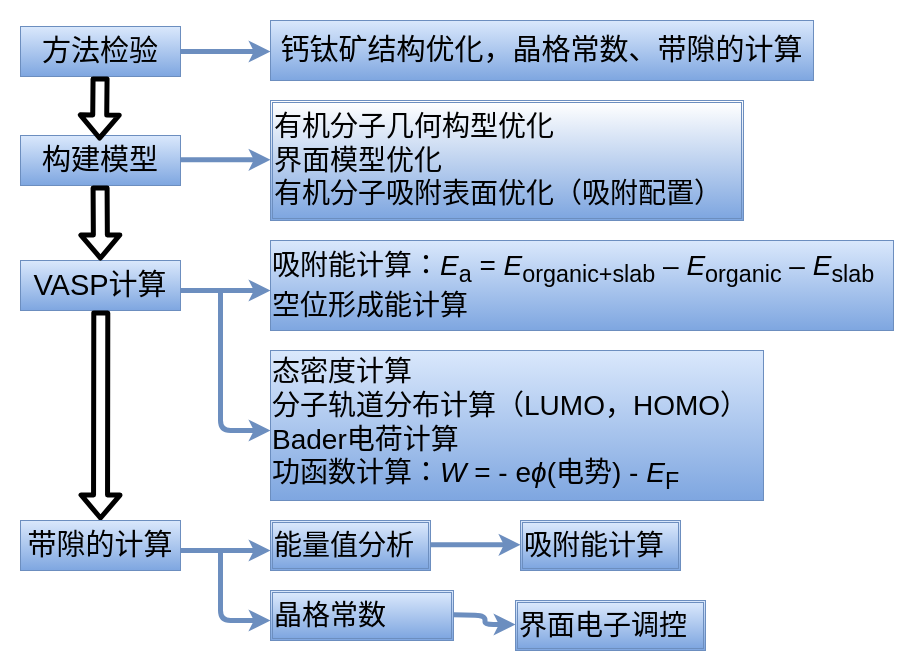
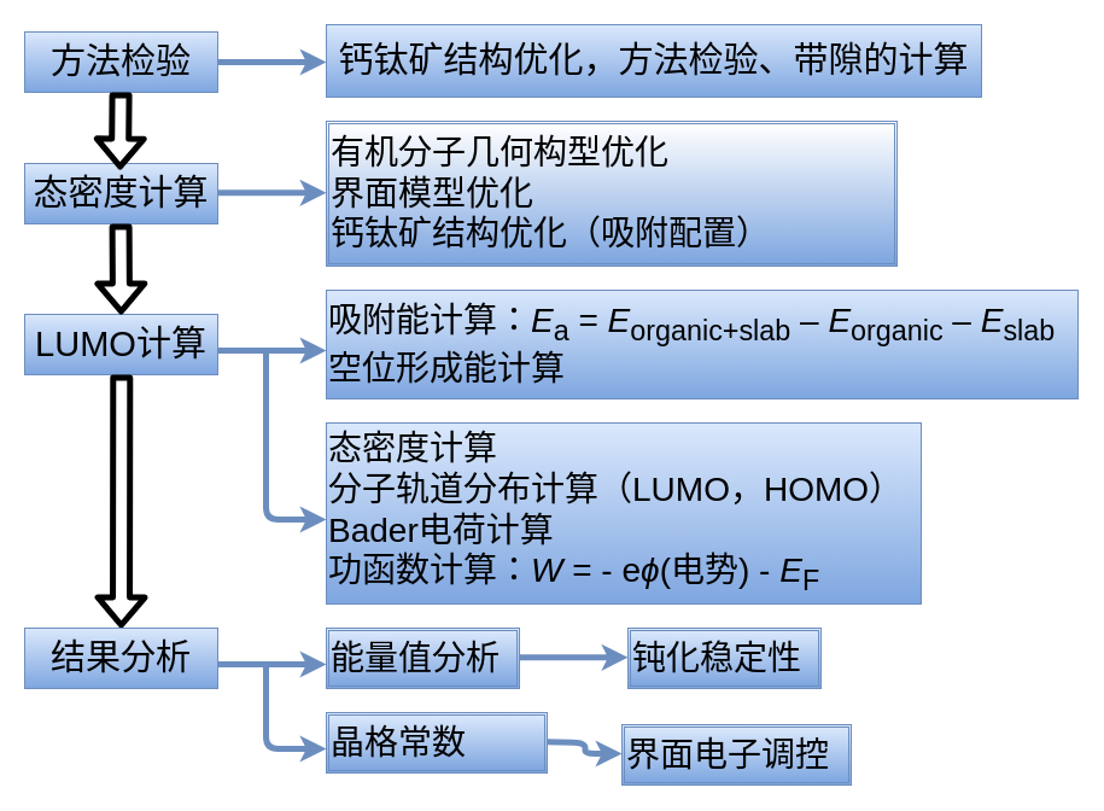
  <mxCell id="0" />
  <mxCell id="1" parent="0" />
- <mxCell id="2" value="&lt;font&gt;&lt;span style=&quot;font-family: &amp;#34;helvetica&amp;#34; ; text-align: left&quot;&gt;&lt;font style=&quot;font-size: 29px&quot;&gt;钙钛矿结构优化，晶格常数、带隙的计算&lt;/font&gt;&lt;/span&gt;&lt;br&gt;&lt;/font&gt;" style="whiteSpace=wrap;html=1;align=center;gradientColor=#7ea6e0;fillColor=#dae8fc;strokeColor=#6c8ebf;" parent="1" vertex="1"><mxGeometry x="270" y="20" width="543" height="60" as="geometry" /></mxCell>
+ <mxCell id="2" value="&lt;font&gt;&lt;span style=&quot;font-family: &amp;#34;helvetica&amp;#34; ; text-align: left&quot;&gt;&lt;font style=&quot;font-size: 29px&quot;&gt;钙钛矿结构优化，方法检验、带隙的计算&lt;/font&gt;&lt;/span&gt;&lt;br&gt;&lt;/font&gt;" style="whiteSpace=wrap;html=1;align=center;gradientColor=#7ea6e0;fillColor=#dae8fc;strokeColor=#6c8ebf;" parent="1" vertex="1"><mxGeometry x="270" y="20" width="543" height="60" as="geometry" /></mxCell>
  <mxCell id="3" style="edgeStyle=orthogonalEdgeStyle;orthogonalLoop=1;jettySize=auto;html=1;exitX=1;exitY=0.5;exitDx=0;exitDy=0;strokeWidth=5;fillColor=#dae8fc;strokeColor=#6c8ebf;gradientColor=#7ea6e0;" parent="1" source="4" edge="1"><mxGeometry relative="1" as="geometry"><mxPoint x="270" y="51" as="targetPoint" /><Array as="points"><mxPoint x="220" y="51" /><mxPoint x="220" y="51" /></Array></mxGeometry></mxCell>
  <mxCell id="4" value="&lt;font style=&quot;font-size: 29px&quot;&gt;方法检验&lt;/font&gt;" style="whiteSpace=wrap;html=1;align=center;fillColor=#dae8fc;strokeColor=#6c8ebf;gradientColor=#7ea6e0;" parent="1" vertex="1"><mxGeometry x="20" y="26" width="160" height="50" as="geometry" /></mxCell>
- <mxCell id="5" value="&lt;p style=&quot;margin-top: 0pt ; margin-bottom: 0pt ; margin-left: 0in ; text-align: left ; direction: ltr ; unicode-bidi: embed ; word-break: normal&quot;&gt;&lt;font style=&quot;font-size: 29px&quot;&gt;构建模型&lt;/font&gt;&lt;/p&gt;" style="whiteSpace=wrap;html=1;align=center;fillColor=#dae8fc;strokeColor=#6c8ebf;gradientColor=#7ea6e0;" parent="1" vertex="1"><mxGeometry x="20" y="135" width="160" height="50" as="geometry" /></mxCell>
+ <mxCell id="5" value="&lt;p style=&quot;margin-top: 0pt ; margin-bottom: 0pt ; margin-left: 0in ; text-align: left ; direction: ltr ; unicode-bidi: embed ; word-break: normal&quot;&gt;&lt;font style=&quot;font-size: 29px&quot;&gt;态密度计算&lt;/font&gt;&lt;/p&gt;" style="whiteSpace=wrap;html=1;align=center;fillColor=#dae8fc;strokeColor=#6c8ebf;gradientColor=#7ea6e0;" parent="1" vertex="1"><mxGeometry x="20" y="135" width="160" height="50" as="geometry" /></mxCell>
  <mxCell id="6" style="edgeStyle=orthogonalEdgeStyle;orthogonalLoop=1;jettySize=auto;html=1;exitX=1;exitY=0.5;exitDx=0;exitDy=0;strokeWidth=5;fillColor=#dae8fc;strokeColor=#6c8ebf;gradientColor=#7ea6e0;" parent="1" edge="1"><mxGeometry relative="1" as="geometry"><mxPoint x="270" y="159.29" as="targetPoint" /><mxPoint x="180" y="159.29" as="sourcePoint" /><Array as="points"><mxPoint x="230" y="159.29" /><mxPoint x="230" y="159.29" /></Array></mxGeometry></mxCell>
- <mxCell id="7" value="&lt;div style=&quot;font-size: 28px&quot;&gt;&lt;font style=&quot;font-size: 28px&quot;&gt;&lt;span&gt;有机&lt;/span&gt;分子几何构型优化&lt;/font&gt;&lt;/div&gt;&lt;font style=&quot;font-size: 28px&quot;&gt;&lt;div&gt;&lt;span&gt;界面模型&lt;/span&gt;&lt;span&gt;优化&lt;/span&gt;&lt;/div&gt;&lt;/font&gt;&lt;p style=&quot;margin-top: 0pt ; margin-bottom: 0pt ; margin-left: 0in ; direction: ltr ; unicode-bidi: embed ; word-break: normal ; font-size: 28px&quot;&gt;&lt;font style=&quot;font-size: 28px&quot;&gt;&lt;span style=&quot;color: black&quot;&gt;有机分子吸附表面优化（吸附配置&lt;/span&gt;&lt;span style=&quot;color: black&quot;&gt;）&lt;/span&gt;&lt;/font&gt;&lt;/p&gt;" style="shape=ext;double=1;whiteSpace=wrap;html=1;align=left;gradientColor=#7ea6e0;strokeColor=#6c8ebf;" parent="1" vertex="1"><mxGeometry x="270" y="100" width="473" height="120" as="geometry" /></mxCell>
- <mxCell id="8" value="&lt;p style=&quot;margin-top: 0pt ; margin-bottom: 0pt ; margin-left: 0in ; text-align: left ; direction: ltr ; unicode-bidi: embed ; word-break: normal ; font-size: 29px&quot;&gt;&lt;span style=&quot;font-family: &amp;#34;arial&amp;#34;&quot;&gt;VASP&lt;/span&gt;&lt;span&gt;计算&lt;/span&gt;&lt;/p&gt;" style="whiteSpace=wrap;html=1;align=center;fillColor=#dae8fc;strokeColor=#6c8ebf;gradientColor=#7ea6e0;" parent="1" vertex="1"><mxGeometry x="20" y="260" width="160" height="50" as="geometry" /></mxCell>
+ <mxCell id="7" value="&lt;div style=&quot;font-size: 28px&quot;&gt;&lt;font style=&quot;font-size: 28px&quot;&gt;&lt;span&gt;有机&lt;/span&gt;分子几何构型优化&lt;/font&gt;&lt;/div&gt;&lt;font style=&quot;font-size: 28px&quot;&gt;&lt;div&gt;&lt;span&gt;界面模型&lt;/span&gt;&lt;span&gt;优化&lt;/span&gt;&lt;/div&gt;&lt;/font&gt;&lt;p style=&quot;margin-top: 0pt ; margin-bottom: 0pt ; margin-left: 0in ; direction: ltr ; unicode-bidi: embed ; word-break: normal ; font-size: 28px&quot;&gt;&lt;font style=&quot;font-size: 28px&quot;&gt;&lt;span style=&quot;color: black&quot;&gt;钙钛矿结构优化（吸附配置&lt;/span&gt;&lt;span style=&quot;color: black&quot;&gt;）&lt;/span&gt;&lt;/font&gt;&lt;/p&gt;" style="shape=ext;double=1;whiteSpace=wrap;html=1;align=left;gradientColor=#7ea6e0;strokeColor=#6c8ebf;" parent="1" vertex="1"><mxGeometry x="270" y="100" width="473" height="120" as="geometry" /></mxCell>
+ <mxCell id="8" value="&lt;p style=&quot;margin-top: 0pt ; margin-bottom: 0pt ; margin-left: 0in ; text-align: left ; direction: ltr ; unicode-bidi: embed ; word-break: normal ; font-size: 29px&quot;&gt;&lt;span style=&quot;font-family: &amp;#34;arial&amp;#34;&quot;&gt;LUMO&lt;/span&gt;&lt;span&gt;计算&lt;/span&gt;&lt;/p&gt;" style="whiteSpace=wrap;html=1;align=center;fillColor=#dae8fc;strokeColor=#6c8ebf;gradientColor=#7ea6e0;" parent="1" vertex="1"><mxGeometry x="20" y="260" width="160" height="50" as="geometry" /></mxCell>
  <mxCell id="9" style="edgeStyle=orthogonalEdgeStyle;orthogonalLoop=1;jettySize=auto;html=1;exitX=1;exitY=0.5;exitDx=0;exitDy=0;strokeWidth=5;fillColor=#dae8fc;strokeColor=#6c8ebf;gradientColor=#7ea6e0;" parent="1" edge="1"><mxGeometry relative="1" as="geometry"><mxPoint x="270" y="290" as="targetPoint" /><mxPoint x="180" y="290" as="sourcePoint" /><Array as="points"><mxPoint x="230" y="290" /><mxPoint x="230" y="290" /></Array></mxGeometry></mxCell>
  <mxCell id="10" value="&lt;font style=&quot;font-size: 28px&quot;&gt;&lt;p style=&quot;margin-top: 0pt ; margin-bottom: 0pt ; margin-left: 0in ; direction: ltr ; unicode-bidi: embed ; word-break: normal&quot;&gt;吸附能计算：&lt;span style=&quot;font-family: &amp;#34;arial&amp;#34;&quot;&gt;&lt;i&gt;E&lt;/i&gt;&lt;sub&gt;a&lt;/sub&gt;&lt;/span&gt;&lt;span style=&quot;font-family: &amp;#34;arial&amp;#34;&quot;&gt; = &lt;/span&gt;&lt;span style=&quot;font-family: &amp;#34;arial&amp;#34;&quot;&gt;&lt;i&gt;E&lt;/i&gt;&lt;/span&gt;&lt;sub&gt;&lt;span style=&quot;font-family: &amp;#34;arial&amp;#34;&quot;&gt;organic+&lt;/span&gt;&lt;span style=&quot;font-family: &amp;#34;arial&amp;#34;&quot;&gt;slab&lt;/span&gt;&lt;/sub&gt;&lt;span style=&quot;font-family: &amp;#34;arial&amp;#34;&quot;&gt; – &lt;/span&gt;&lt;span style=&quot;font-family: &amp;#34;arial&amp;#34;&quot;&gt;&lt;i&gt;E&lt;/i&gt;&lt;sub&gt;organic&lt;/sub&gt;&lt;/span&gt;&lt;span style=&quot;font-family: &amp;#34;arial&amp;#34;&quot;&gt; – &lt;/span&gt;&lt;span style=&quot;font-family: &amp;#34;arial&amp;#34;&quot;&gt;&lt;i&gt;E&lt;/i&gt;&lt;sub&gt;slab&lt;/sub&gt;&lt;/span&gt;&lt;/p&gt;&lt;p style=&quot;margin-top: 0pt ; margin-bottom: 0pt ; margin-left: 0in ; direction: ltr ; unicode-bidi: embed ; word-break: normal&quot;&gt;&lt;span style=&quot;font-family: &amp;#34;arial&amp;#34;&quot;&gt;空位形成能计算&lt;/span&gt;&lt;/p&gt;&lt;/font&gt;" style="whiteSpace=wrap;html=1;align=left;gradientColor=#7ea6e0;fillColor=#dae8fc;strokeColor=#6c8ebf;" parent="1" vertex="1"><mxGeometry x="270" y="240" width="623" height="90" as="geometry" /></mxCell>
  <mxCell id="11" value="&lt;font style=&quot;font-size: 28px&quot;&gt;&lt;p style=&quot;margin-top: 0pt ; margin-bottom: 0pt ; margin-left: 0in ; direction: ltr ; unicode-bidi: embed ; word-break: normal&quot;&gt;&lt;span&gt;态密度&lt;/span&gt;&lt;span&gt;计算&lt;/span&gt;&lt;/p&gt;&lt;p style=&quot;margin-top: 0pt ; margin-bottom: 0pt ; margin-left: 0in ; direction: ltr ; unicode-bidi: embed ; word-break: normal&quot;&gt;&lt;span&gt;分子轨道分布计算&lt;/span&gt;&lt;span&gt;（&lt;/span&gt;&lt;span style=&quot;font-family: &amp;#34;arial&amp;#34;&quot;&gt;LUMO&lt;/span&gt;&lt;span&gt;，&lt;/span&gt;&lt;span style=&quot;font-family: &amp;#34;arial&amp;#34;&quot;&gt;HOMO&lt;/span&gt;&lt;span&gt;）&lt;/span&gt;&lt;/p&gt;&lt;p style=&quot;margin-top: 0pt ; margin-bottom: 0pt ; margin-left: 0in ; direction: ltr ; unicode-bidi: embed ; word-break: normal&quot;&gt;&lt;span style=&quot;font-family: &amp;#34;arial&amp;#34;&quot;&gt;Bader&lt;/span&gt;&lt;span&gt;电荷&lt;/span&gt;&lt;span&gt;计算&lt;/span&gt;&lt;/p&gt;&lt;p style=&quot;margin-top: 0pt ; margin-bottom: 0pt ; margin-left: 0in ; direction: ltr ; unicode-bidi: embed ; word-break: normal&quot;&gt;功函数计算：&lt;span style=&quot;font-family: &amp;#34;arial&amp;#34;&quot;&gt;&lt;i&gt;W&lt;/i&gt; = - &lt;/span&gt;&lt;span style=&quot;font-family: &amp;#34;arial&amp;#34;&quot;&gt;e&lt;/span&gt;&lt;span style=&quot;font-family: &amp;#34;arial&amp;#34;&quot;&gt;&lt;i&gt;ϕ&lt;/i&gt;&lt;/span&gt;&lt;span style=&quot;font-family: &amp;#34;arial&amp;#34;&quot;&gt;(&lt;/span&gt;电势&lt;span style=&quot;font-family: &amp;#34;arial&amp;#34;&quot;&gt;)&amp;nbsp;&lt;/span&gt;&lt;span style=&quot;font-family: &amp;#34;arial&amp;#34;&quot;&gt;- &lt;/span&gt;&lt;span style=&quot;font-family: &amp;#34;arial&amp;#34;&quot;&gt;&lt;i&gt;E&lt;/i&gt;&lt;sub&gt;F&lt;/sub&gt;&lt;/span&gt;&lt;/p&gt;&lt;/font&gt;" style="whiteSpace=wrap;html=1;align=left;gradientColor=#7ea6e0;fillColor=#dae8fc;strokeColor=#6c8ebf;" parent="1" vertex="1"><mxGeometry x="270" y="350" width="493" height="150" as="geometry" /></mxCell>
  <mxCell id="12" style="edgeStyle=orthogonalEdgeStyle;orthogonalLoop=1;jettySize=auto;html=1;strokeWidth=5;fillColor=#dae8fc;strokeColor=#6c8ebf;gradientColor=#7ea6e0;" parent="1" edge="1"><mxGeometry relative="1" as="geometry"><mxPoint x="270" y="430" as="targetPoint" /><mxPoint x="220" y="290" as="sourcePoint" /><Array as="points"><mxPoint x="220" y="430" /></Array></mxGeometry></mxCell>
  <mxCell id="13" value="" style="shape=flexArrow;endArrow=classic;html=1;strokeWidth=5;exitX=0.5;exitY=1;exitDx=0;exitDy=0;entryX=0.5;entryY=0;entryDx=0;entryDy=0;" parent="1" target="16" edge="1"><mxGeometry width="50" height="50" relative="1" as="geometry"><mxPoint x="100.29" y="310" as="sourcePoint" /><mxPoint x="99.29" y="500" as="targetPoint" /><Array as="points" /></mxGeometry></mxCell>
  <mxCell id="14" value="&lt;p style=&quot;margin-top: 0pt ; margin-bottom: 0pt ; margin-left: 0in ; direction: ltr ; unicode-bidi: embed ; word-break: normal ; font-size: 28px&quot;&gt;&lt;span&gt;能量值&lt;/span&gt;&lt;span&gt;分析&lt;/span&gt;&lt;/p&gt;" style="shape=ext;double=1;rounded=0;whiteSpace=wrap;html=1;align=left;gradientColor=#7ea6e0;fillColor=#dae8fc;strokeColor=#6c8ebf;" parent="1" vertex="1"><mxGeometry x="270" y="520" width="160" height="50" as="geometry" /></mxCell>
  <mxCell id="15" value="&lt;p style=&quot;margin-top: 0pt ; margin-bottom: 0pt ; margin-left: 0in ; direction: ltr ; unicode-bidi: embed ; word-break: normal&quot;&gt;&lt;span&gt;&lt;font style=&quot;font-size: 28px&quot;&gt;晶格常数&lt;/font&gt;&lt;/span&gt;&lt;/p&gt;" style="shape=ext;double=1;rounded=0;whiteSpace=wrap;html=1;align=left;gradientColor=#7ea6e0;fillColor=#dae8fc;strokeColor=#6c8ebf;" parent="1" vertex="1"><mxGeometry x="270" y="590" width="183" height="50" as="geometry" /></mxCell>
- <mxCell id="16" value="&lt;p style=&quot;margin-top: 0pt ; margin-bottom: 0pt ; margin-left: 0in ; text-align: left ; direction: ltr ; unicode-bidi: embed ; word-break: normal&quot;&gt;&lt;span&gt;&lt;font style=&quot;font-size: 29px&quot;&gt;带隙的计算&lt;/font&gt;&lt;/span&gt;&lt;/p&gt;" style="whiteSpace=wrap;html=1;align=center;fillColor=#dae8fc;strokeColor=#6c8ebf;gradientColor=#7ea6e0;" parent="1" vertex="1"><mxGeometry x="20" y="520" width="160" height="50" as="geometry" /></mxCell>
+ <mxCell id="16" value="&lt;p style=&quot;margin-top: 0pt ; margin-bottom: 0pt ; margin-left: 0in ; text-align: left ; direction: ltr ; unicode-bidi: embed ; word-break: normal&quot;&gt;&lt;span&gt;&lt;font style=&quot;font-size: 29px&quot;&gt;结果分析&lt;/font&gt;&lt;/span&gt;&lt;/p&gt;" style="whiteSpace=wrap;html=1;align=center;fillColor=#dae8fc;strokeColor=#6c8ebf;gradientColor=#7ea6e0;" parent="1" vertex="1"><mxGeometry x="20" y="520" width="160" height="50" as="geometry" /></mxCell>
  <mxCell id="17" style="edgeStyle=orthogonalEdgeStyle;orthogonalLoop=1;jettySize=auto;html=1;exitX=1;exitY=0.5;exitDx=0;exitDy=0;strokeWidth=5;fillColor=#dae8fc;strokeColor=#6c8ebf;gradientColor=#7ea6e0;" parent="1" edge="1"><mxGeometry relative="1" as="geometry"><mxPoint x="520" y="544.29" as="targetPoint" /><mxPoint x="430" y="544.29" as="sourcePoint" /><Array as="points"><mxPoint x="480" y="544.29" /><mxPoint x="480" y="544.29" /></Array></mxGeometry></mxCell>
- <mxCell id="18" value="&lt;p style=&quot;margin-top: 0pt ; margin-bottom: 0pt ; margin-left: 0in ; direction: ltr ; unicode-bidi: embed ; word-break: normal ; font-size: 28px&quot;&gt;吸附能计算&lt;/p&gt;" style="shape=ext;double=1;rounded=0;whiteSpace=wrap;html=1;align=left;gradientColor=#7ea6e0;fillColor=#dae8fc;strokeColor=#6c8ebf;" parent="1" vertex="1"><mxGeometry x="520" y="520" width="160" height="50" as="geometry" /></mxCell>
+ <mxCell id="18" value="&lt;p style=&quot;margin-top: 0pt ; margin-bottom: 0pt ; margin-left: 0in ; direction: ltr ; unicode-bidi: embed ; word-break: normal ; font-size: 28px&quot;&gt;钝化稳定性&lt;/p&gt;" style="shape=ext;double=1;rounded=0;whiteSpace=wrap;html=1;align=left;gradientColor=#7ea6e0;fillColor=#dae8fc;strokeColor=#6c8ebf;" parent="1" vertex="1"><mxGeometry x="520" y="520" width="160" height="50" as="geometry" /></mxCell>
  <mxCell id="19" style="edgeStyle=orthogonalEdgeStyle;orthogonalLoop=1;jettySize=auto;html=1;exitX=1;exitY=0.5;exitDx=0;exitDy=0;strokeWidth=5;fillColor=#dae8fc;strokeColor=#6c8ebf;gradientColor=#7ea6e0;entryX=0;entryY=0.48;entryDx=0;entryDy=0;entryPerimeter=0;" parent="1" target="20" edge="1"><mxGeometry relative="1" as="geometry"><mxPoint x="510" y="614" as="targetPoint" /><mxPoint x="453" y="614.29" as="sourcePoint" /><Array as="points" /></mxGeometry></mxCell>
  <mxCell id="20" value="&lt;p style=&quot;margin-top: 0pt ; margin-bottom: 0pt ; margin-left: 0in ; direction: ltr ; unicode-bidi: embed ; word-break: normal ; font-size: 28px&quot;&gt;界面电子调控&lt;/p&gt;" style="shape=ext;double=1;rounded=0;whiteSpace=wrap;html=1;align=left;gradientColor=#7ea6e0;fillColor=#dae8fc;strokeColor=#6c8ebf;" parent="1" vertex="1"><mxGeometry x="515" y="600" width="190" height="50" as="geometry" /></mxCell>
  <mxCell id="21" style="edgeStyle=orthogonalEdgeStyle;orthogonalLoop=1;jettySize=auto;html=1;exitX=1;exitY=0.5;exitDx=0;exitDy=0;strokeWidth=5;fillColor=#dae8fc;strokeColor=#6c8ebf;gradientColor=#7ea6e0;" parent="1" edge="1"><mxGeometry relative="1" as="geometry"><mxPoint x="270" y="550" as="targetPoint" /><mxPoint x="180" y="550" as="sourcePoint" /><Array as="points"><mxPoint x="230" y="550" /><mxPoint x="230" y="550" /></Array></mxGeometry></mxCell>
  <mxCell id="22" style="edgeStyle=orthogonalEdgeStyle;orthogonalLoop=1;jettySize=auto;html=1;strokeWidth=5;fillColor=#dae8fc;strokeColor=#6c8ebf;gradientColor=#7ea6e0;" parent="1" edge="1"><mxGeometry relative="1" as="geometry"><mxPoint x="270" y="620" as="targetPoint" /><mxPoint x="220" y="550" as="sourcePoint" /><Array as="points"><mxPoint x="220" y="620" /><mxPoint x="270" y="620" /></Array></mxGeometry></mxCell>
  <mxCell id="23" value="" style="shape=flexArrow;endArrow=classic;html=1;strokeWidth=5;exitX=0.5;exitY=1;exitDx=0;exitDy=0;entryX=0.5;entryY=0;entryDx=0;entryDy=0;" parent="1" target="8" edge="1"><mxGeometry width="50" height="50" relative="1" as="geometry"><mxPoint x="99.58" y="185" as="sourcePoint" /><mxPoint x="99.29" y="395" as="targetPoint" /><Array as="points" /></mxGeometry></mxCell>
  <mxCell id="24" value="" style="shape=flexArrow;endArrow=classic;html=1;strokeWidth=5;exitX=0.5;exitY=1;exitDx=0;exitDy=0;" parent="1" edge="1"><mxGeometry width="50" height="50" relative="1" as="geometry"><mxPoint x="99.58" y="76" as="sourcePoint" /><mxPoint x="99" y="140" as="targetPoint" /><Array as="points" /></mxGeometry></mxCell>
